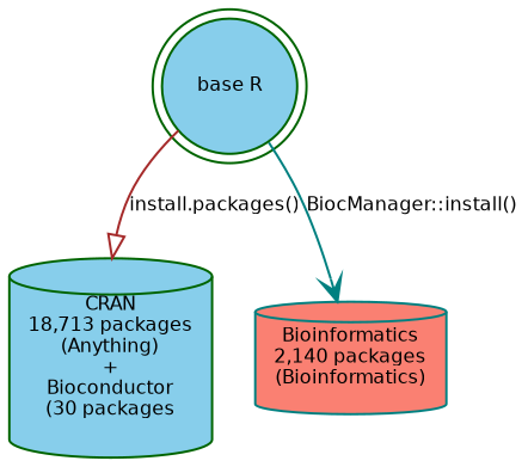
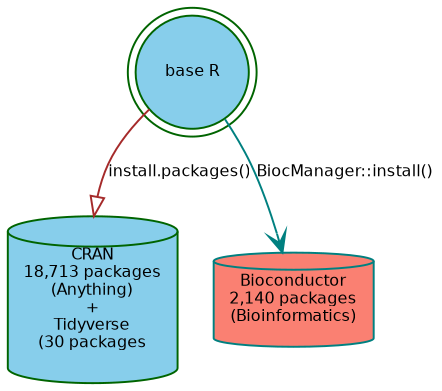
  digraph {
    rankdir=TB
    node [color=darkgreen fillcolor=skyblue fontcolor=black fontname=Helvetica fontsize=8 shape=cylinder style=filled]
    edge [fontcolor=black fontname=Helvetica fontsize=8]
    n1 [label="base R" shape=doublecircle]
-   n2 [label="CRAN\n18,713 packages\n(Anything)\n+\nBioconductor\n(30 packages"]
-   n3 [color=teal fillcolor=salmon label="Bioinformatics\n2,140 packages\n(Bioinformatics)"]
+   n2 [label="CRAN\n18,713 packages\n(Anything)\n+\nTidyverse\n(30 packages"]
+   n3 [color=teal fillcolor=salmon label="Bioconductor\n2,140 packages\n(Bioinformatics)"]
    n1 -> n2 [arrowhead=onormal color=brown label="install.packages()"]
    n1 -> n3 [arrowhead=vee color=teal label="BiocManager::install()"]
  }
